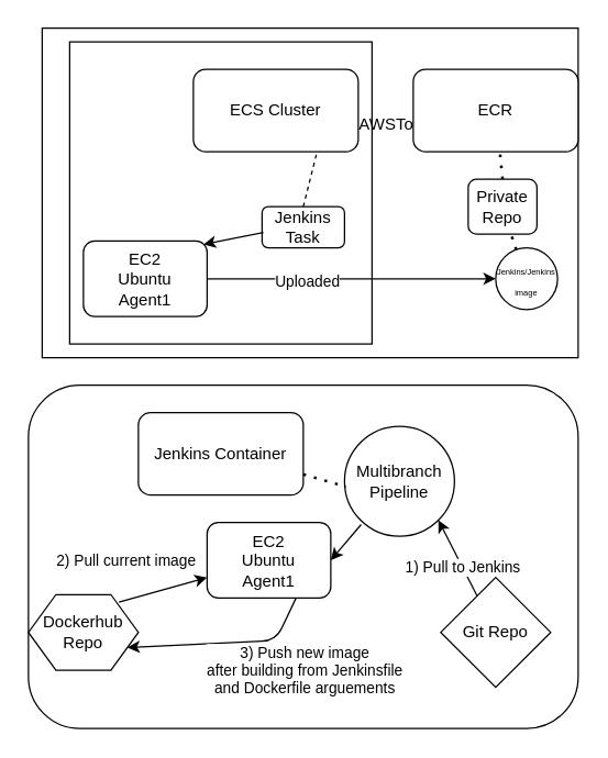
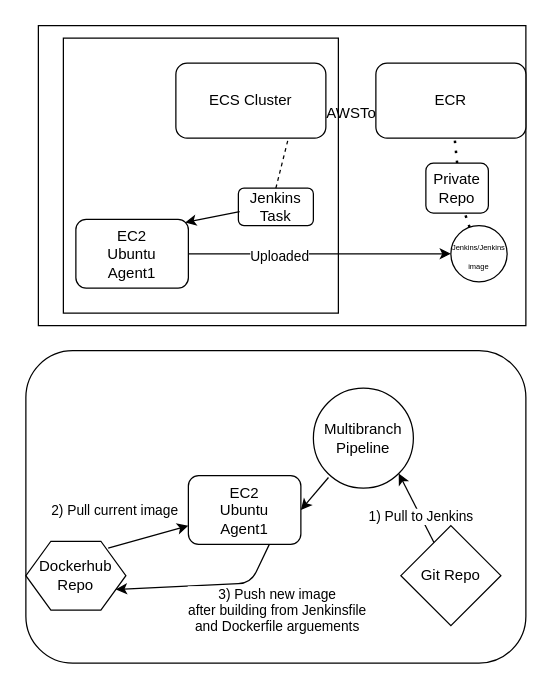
  <mxCell id="0" />
  <mxCell id="1" parent="0" />
  <mxCell id="2" value="" style="rounded=0;whiteSpace=wrap;html=1;" vertex="1" parent="1"><mxGeometry x="30" y="20" width="390" height="240" as="geometry" /></mxCell>
  <mxCell id="3" value="AWSToplogy" style="text;html=1;strokeColor=none;fillColor=none;align=center;verticalAlign=middle;whiteSpace=wrap;rounded=0;" vertex="1" parent="1"><mxGeometry x="220" y="40" width="150" height="100" as="geometry" /></mxCell>
  <mxCell id="4" value="EC2&lt;br&gt;Ubuntu&lt;br&gt;Agent1" style="rounded=1;whiteSpace=wrap;html=1;" vertex="1" parent="1"><mxGeometry x="60" y="175" width="90" height="55" as="geometry" /></mxCell>
  <mxCell id="5" value="ECS Cluster&lt;br&gt;" style="rounded=1;whiteSpace=wrap;html=1;" vertex="1" parent="1"><mxGeometry x="140" y="50" width="120" height="60" as="geometry" /></mxCell>
  <mxCell id="6" value="Jenkins Task" style="rounded=1;whiteSpace=wrap;html=1;" vertex="1" parent="1"><mxGeometry x="190" y="150" width="60" height="30" as="geometry" /></mxCell>
  <mxCell id="7" value="" style="endArrow=none;dashed=1;html=1;entryX=0.75;entryY=1;entryDx=0;entryDy=0;exitX=0.5;exitY=0;exitDx=0;exitDy=0;" edge="1" parent="1" source="6" target="5"><mxGeometry width="50" height="50" relative="1" as="geometry"><mxPoint x="200" y="210" as="sourcePoint" /><mxPoint x="250" y="160" as="targetPoint" /></mxGeometry></mxCell>
  <mxCell id="8" value="" style="whiteSpace=wrap;html=1;aspect=fixed;fillColor=none;" vertex="1" parent="1"><mxGeometry x="50" y="30" width="220" height="220" as="geometry" /></mxCell>
  <mxCell id="9" value="ECR" style="rounded=1;whiteSpace=wrap;html=1;" vertex="1" parent="1"><mxGeometry x="300" y="50" width="120" height="60" as="geometry" /></mxCell>
  <mxCell id="10" value="" style="endArrow=none;dashed=1;html=1;dashPattern=1 3;strokeWidth=2;exitX=0.5;exitY=0;exitDx=0;exitDy=0;" edge="1" parent="1" source="11" target="9"><mxGeometry width="50" height="50" relative="1" as="geometry"><mxPoint x="330" y="150" as="sourcePoint" /><mxPoint x="370" y="130" as="targetPoint" /></mxGeometry></mxCell>
  <mxCell id="11" value="Private Repo" style="rounded=1;whiteSpace=wrap;html=1;" vertex="1" parent="1"><mxGeometry x="340" y="130" width="50" height="40" as="geometry" /></mxCell>
  <mxCell id="12" value="&lt;font style=&quot;font-size: 6px&quot;&gt;Jenkins/Jenkins&lt;br&gt;image&lt;/font&gt;" style="ellipse;whiteSpace=wrap;html=1;aspect=fixed;" vertex="1" parent="1"><mxGeometry x="360" y="180" width="45" height="45" as="geometry" /></mxCell>
  <mxCell id="13" value="" style="endArrow=classic;html=1;exitX=1;exitY=0.5;exitDx=0;exitDy=0;" edge="1" parent="1" source="4" target="12"><mxGeometry width="50" height="50" relative="1" as="geometry"><mxPoint x="170" y="220" as="sourcePoint" /><mxPoint x="220" y="170" as="targetPoint" /></mxGeometry></mxCell>
  <mxCell id="14" value="Uploaded" style="edgeLabel;html=1;align=center;verticalAlign=middle;resizable=0;points=[];" vertex="1" connectable="0" parent="13"><mxGeometry x="-0.313" y="-2" relative="1" as="geometry"><mxPoint as="offset" /></mxGeometry></mxCell>
  <mxCell id="15" value="" style="endArrow=classic;html=1;exitX=0.017;exitY=0.627;exitDx=0;exitDy=0;exitPerimeter=0;entryX=0.971;entryY=0.044;entryDx=0;entryDy=0;entryPerimeter=0;" edge="1" parent="1" source="6" target="4"><mxGeometry width="50" height="50" relative="1" as="geometry"><mxPoint x="140" y="175" as="sourcePoint" /><mxPoint x="190" y="125" as="targetPoint" /></mxGeometry></mxCell>
  <mxCell id="16" value="" style="endArrow=none;dashed=1;html=1;dashPattern=1 3;strokeWidth=2;entryX=0.628;entryY=1.02;entryDx=0;entryDy=0;entryPerimeter=0;" edge="1" parent="1" source="12" target="11"><mxGeometry width="50" height="50" relative="1" as="geometry"><mxPoint x="240" y="190" as="sourcePoint" /><mxPoint x="290" y="140" as="targetPoint" /></mxGeometry></mxCell>
  <mxCell id="17" value="" style="rounded=1;whiteSpace=wrap;html=1;fillColor=none;" vertex="1" parent="1"><mxGeometry x="20" y="280" width="400" height="250" as="geometry" /></mxCell>
- <mxCell id="18" value="Jenkins Container" style="rounded=1;whiteSpace=wrap;html=1;fillColor=none;" vertex="1" parent="1"><mxGeometry x="100" y="300" width="120" height="60" as="geometry" /></mxCell>
  <mxCell id="19" value="Multibranch&lt;br&gt;Pipeline" style="ellipse;whiteSpace=wrap;html=1;aspect=fixed;fillColor=none;" vertex="1" parent="1"><mxGeometry x="250" y="310" width="80" height="80" as="geometry" /></mxCell>
- <mxCell id="20" value="" style="endArrow=none;dashed=1;html=1;dashPattern=1 3;strokeWidth=2;entryX=0.014;entryY=0.549;entryDx=0;entryDy=0;entryPerimeter=0;exitX=1;exitY=0.75;exitDx=0;exitDy=0;" edge="1" parent="1" source="18" target="19"><mxGeometry width="50" height="50" relative="1" as="geometry"><mxPoint x="200" y="390" as="sourcePoint" /><mxPoint x="245" y="355" as="targetPoint" /></mxGeometry></mxCell>
  <mxCell id="21" value="" style="endArrow=classic;html=1;entryX=1;entryY=1;entryDx=0;entryDy=0;" edge="1" parent="1" source="23" target="19"><mxGeometry width="50" height="50" relative="1" as="geometry"><mxPoint x="290" y="460" as="sourcePoint" /><mxPoint x="340" y="410" as="targetPoint" /></mxGeometry></mxCell>
  <mxCell id="22" value="1) Pull to Jenkins" style="edgeLabel;html=1;align=center;verticalAlign=middle;resizable=0;points=[];" vertex="1" connectable="0" parent="21"><mxGeometry x="-0.228" relative="1" as="geometry"><mxPoint as="offset" /></mxGeometry></mxCell>
  <mxCell id="23" value="Git Repo" style="rhombus;whiteSpace=wrap;html=1;fillColor=none;" vertex="1" parent="1"><mxGeometry x="320" y="420" width="80" height="80" as="geometry" /></mxCell>
  <mxCell id="24" value="EC2&lt;br&gt;Ubuntu&lt;br&gt;Agent1" style="rounded=1;whiteSpace=wrap;html=1;" vertex="1" parent="1"><mxGeometry x="150" y="380" width="90" height="55" as="geometry" /></mxCell>
  <mxCell id="25" value="" style="endArrow=classic;html=1;entryX=1;entryY=0.5;entryDx=0;entryDy=0;exitX=0.151;exitY=0.894;exitDx=0;exitDy=0;exitPerimeter=0;" edge="1" parent="1" source="19" target="24"><mxGeometry width="50" height="50" relative="1" as="geometry"><mxPoint x="190" y="510" as="sourcePoint" /><mxPoint x="240" y="460" as="targetPoint" /></mxGeometry></mxCell>
  <mxCell id="26" value="Dockerhub&lt;br&gt;Repo" style="shape=hexagon;perimeter=hexagonPerimeter2;whiteSpace=wrap;html=1;fixedSize=1;fillColor=none;" vertex="1" parent="1"><mxGeometry x="20" y="432.5" width="80" height="55" as="geometry" /></mxCell>
  <mxCell id="27" value="" style="endArrow=classic;html=1;exitX=0.823;exitY=0.101;exitDx=0;exitDy=0;exitPerimeter=0;" edge="1" parent="1" source="26" target="24"><mxGeometry width="50" height="50" relative="1" as="geometry"><mxPoint x="85" y="435" as="sourcePoint" /><mxPoint x="135" y="385" as="targetPoint" /></mxGeometry></mxCell>
  <mxCell id="28" value="2) Pull current image" style="edgeLabel;html=1;align=center;verticalAlign=middle;resizable=0;points=[];" vertex="1" connectable="0" parent="27"><mxGeometry x="-0.337" y="2" relative="1" as="geometry"><mxPoint x="-16" y="-23" as="offset" /></mxGeometry></mxCell>
  <mxCell id="29" value="" style="endArrow=classic;html=1;entryX=1;entryY=0.75;entryDx=0;entryDy=0;exitX=0.652;exitY=1.015;exitDx=0;exitDy=0;exitPerimeter=0;" edge="1" parent="1" target="26"><mxGeometry width="50" height="50" relative="1" as="geometry"><mxPoint x="214.76" y="434.995" as="sourcePoint" /><mxPoint x="100" y="465.935" as="targetPoint" /><Array as="points"><mxPoint x="200" y="466" /></Array></mxGeometry></mxCell>
  <mxCell id="30" value="3) Push new image&lt;br&gt;after building from Jenkinsfile&lt;br&gt;and Dockerfile arguements" style="edgeLabel;html=1;align=center;verticalAlign=middle;resizable=0;points=[];" vertex="1" connectable="0" parent="29"><mxGeometry x="0.139" y="-2" relative="1" as="geometry"><mxPoint x="67" y="21" as="offset" /></mxGeometry></mxCell>
